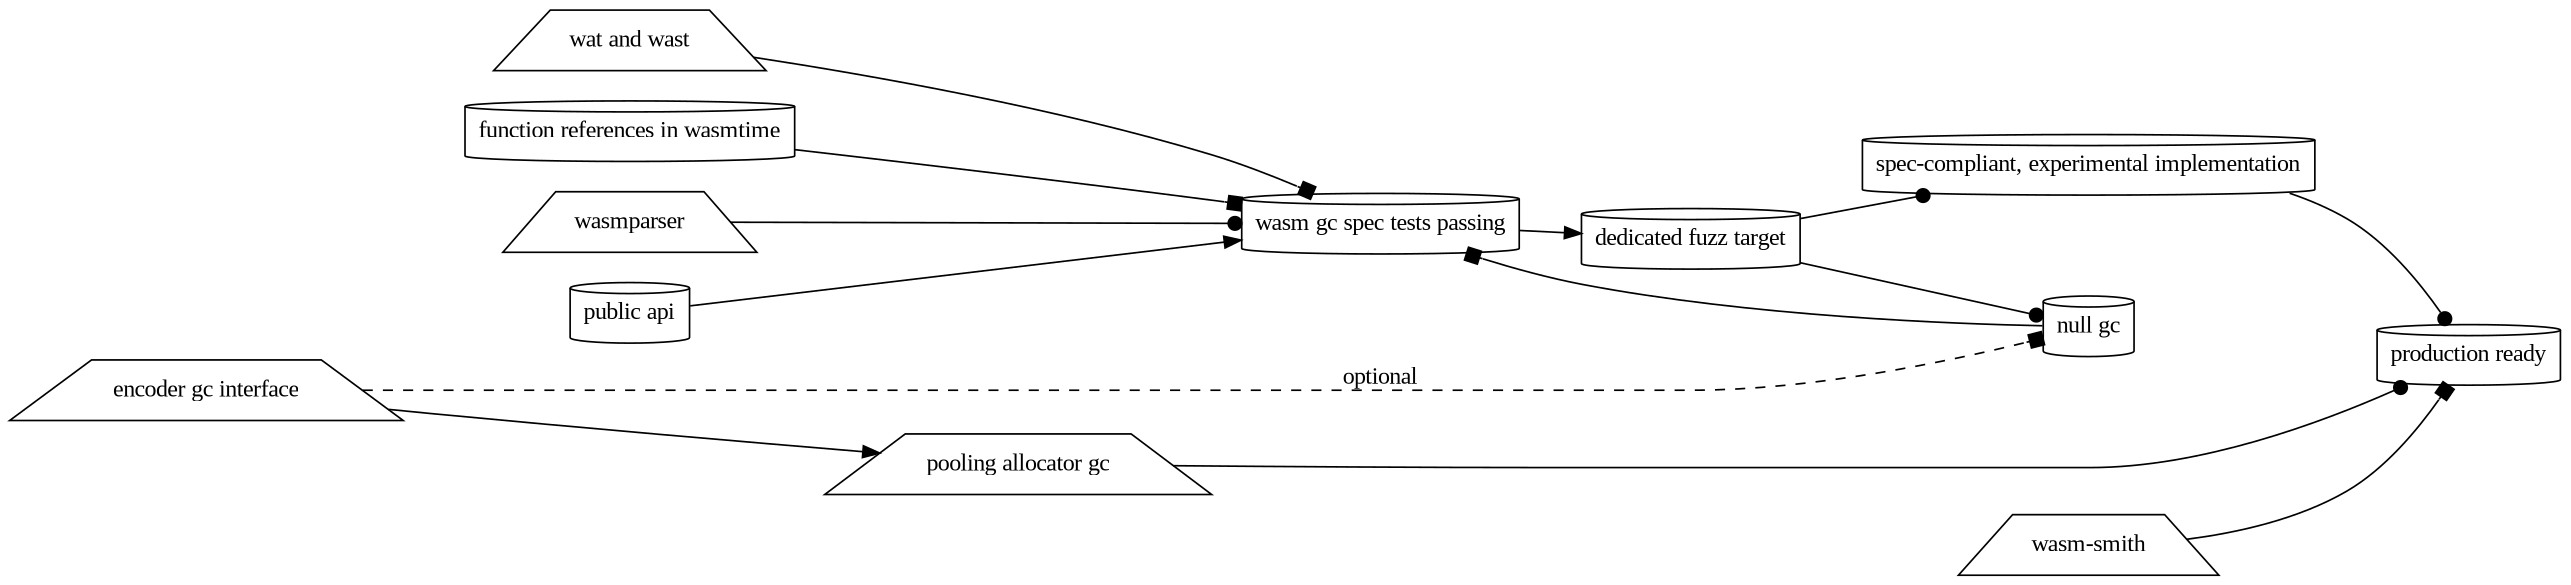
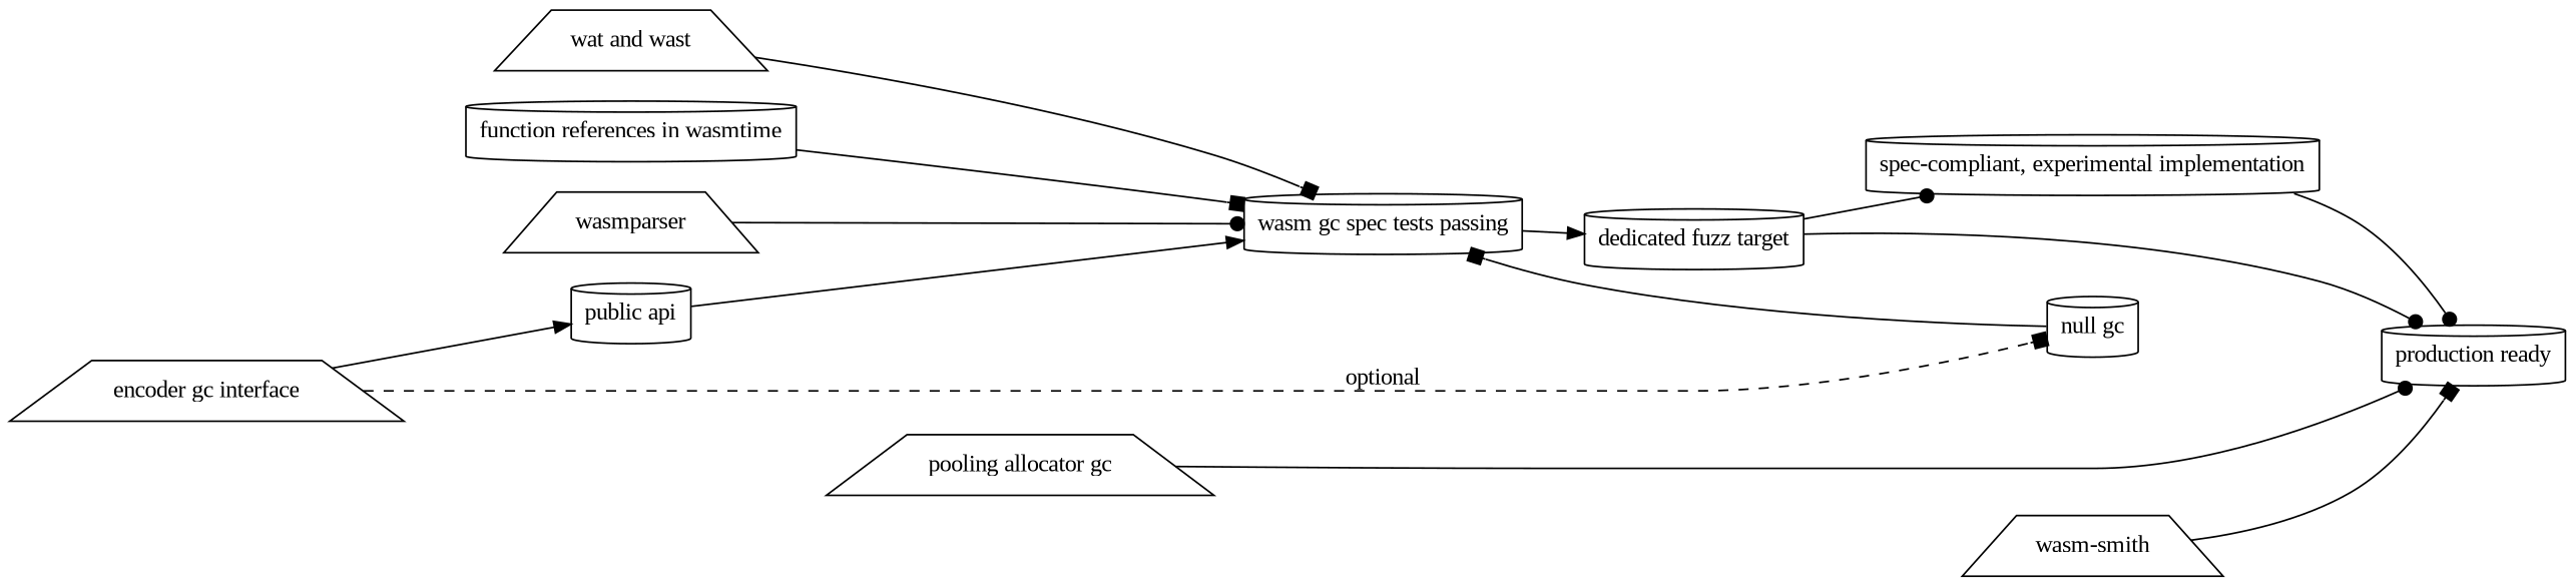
  digraph {
    fontname="Liberation Serif"
    rankdir=LR
    node [fontname="Liberation Serif" shape=cylinder]
    edge [arrowhead=dot fontname="Liberation Serif"]
    n1 [label=wasmparser shape=trapezium]
    n2 [label="wat and wast" shape=trapezium]
    n3 [label="wasm-smith" shape=trapezium]
    n4 [label="function references in wasmtime"]
    n5 [label="public api"]
    n6 [label="encoder gc interface" shape=trapezium]
    n7 [label="null gc"]
    n8 [label="wasm gc spec tests passing"]
    n9 [label="spec-compliant, experimental implementation"]
    n10 [label="pooling allocator gc" shape=trapezium]
    n11 [label="dedicated fuzz target"]
    n12 [label="production ready"]
    subgraph sub_1 {
      rank=same
      n1
      n2
    }
    subgraph sub_2 {
      rank=same
      n3
    }
    subgraph sub_3 {
      rank=same
      n4
    }
    subgraph sub_4 {
      rank=same
      n5
    }
    subgraph sub_5 {
      rank=same
      n6
    }
    subgraph sub_6 {
      rank=same
      n7
    }
    subgraph sub_7 {
      rank=same
      n8
    }
    subgraph sub_8 {
      rank=same
      n9
    }
    subgraph sub_9 {
      rank=same
      n10
    }
    subgraph sub_10 {
      rank=same
      n11
    }
    subgraph sub_11 {
      rank=same
      n12
    }
    n1 -> n8
    n2 -> n8 [arrowhead=box]
    n3 -> n12 [arrowhead=box]
    n4 -> n8 [arrowhead=box]
    n5 -> n8 [arrowhead=normal]
    n6 -> n7 [arrowhead=box label=optional style=dashed]
-   n6 -> n10 [arrowhead=normal]
+   n6 -> n5 [arrowhead=normal]
    n7 -> n8 [arrowhead=box]
    n8 -> n11 [arrowhead=normal]
    n9 -> n12
    n10 -> n12
    n11 -> n9
-   n11 -> n7
+   n11 -> n12
  }
